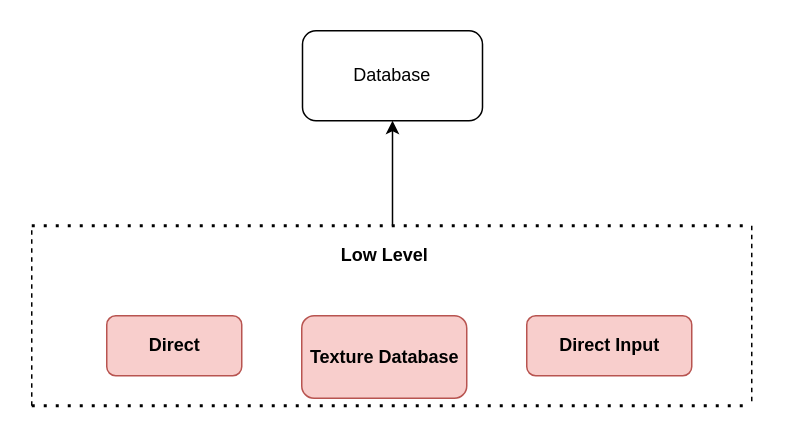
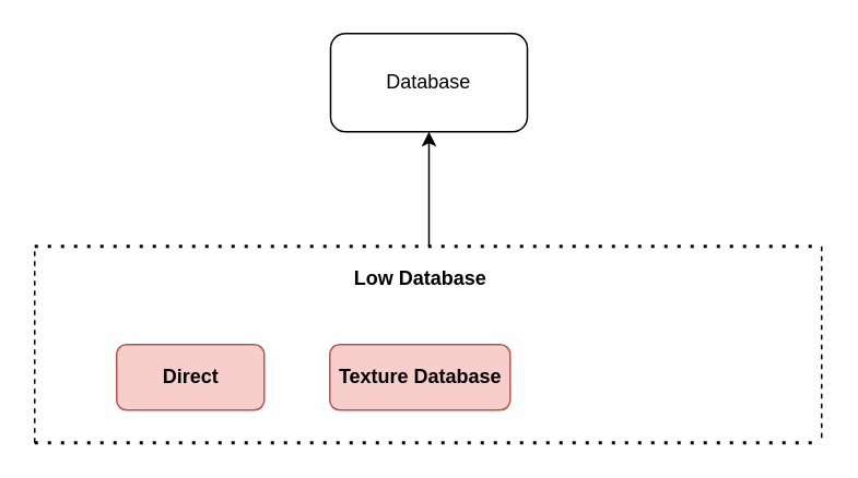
  <mxCell id="0" />
  <mxCell id="1" parent="0" />
  <mxCell id="2" value="&lt;div&gt;Database&lt;/div&gt;" style="rounded=1;whiteSpace=wrap;html=1;" vertex="1" parent="1"><mxGeometry x="201" y="20" width="120" height="60" as="geometry" /></mxCell>
  <mxCell id="3" value="&lt;b&gt;Direct&lt;/b&gt;" style="rounded=1;whiteSpace=wrap;html=1;fillColor=#f8cecc;strokeColor=#b85450;" vertex="1" parent="1"><mxGeometry x="70.5" y="210" width="90" height="40" as="geometry" /></mxCell>
  <mxCell id="4" value="" style="endArrow=none;dashed=1;html=1;" edge="1" parent="1"><mxGeometry width="50" height="50" relative="1" as="geometry"><mxPoint x="20.5" y="270" as="sourcePoint" /><mxPoint x="20.5" y="150" as="targetPoint" /></mxGeometry></mxCell>
- <mxCell id="5" value="&lt;b&gt;Texture Database&lt;br&gt;&lt;/b&gt;" style="rounded=1;whiteSpace=wrap;html=1;fillColor=#f8cecc;strokeColor=#b85450;" vertex="1" parent="1"><mxGeometry x="200.5" y="210" width="110" height="55" as="geometry" /></mxCell>
- <mxCell id="6" value="&lt;b&gt;Direct Input&lt;br&gt;&lt;/b&gt;" style="rounded=1;whiteSpace=wrap;html=1;fillColor=#f8cecc;strokeColor=#b85450;" vertex="1" parent="1"><mxGeometry x="350.5" y="210" width="110" height="40" as="geometry" /></mxCell>
+ <mxCell id="5" value="&lt;b&gt;Texture Database&lt;br&gt;&lt;/b&gt;" style="rounded=1;whiteSpace=wrap;html=1;fillColor=#f8cecc;strokeColor=#b85450;" vertex="1" parent="1"><mxGeometry x="200.5" y="210" width="110" height="40" as="geometry" /></mxCell>
  <mxCell id="7" value="" style="endArrow=none;dashed=1;html=1;dashPattern=1 3;strokeWidth=2;" edge="1" parent="1"><mxGeometry width="50" height="50" relative="1" as="geometry"><mxPoint x="20.5" y="270" as="sourcePoint" /><mxPoint x="500.5" y="270" as="targetPoint" /></mxGeometry></mxCell>
  <mxCell id="8" value="" style="endArrow=none;dashed=1;html=1;" edge="1" parent="1"><mxGeometry width="50" height="50" relative="1" as="geometry"><mxPoint x="500.5" y="150" as="sourcePoint" /><mxPoint x="500.5" y="270" as="targetPoint" /></mxGeometry></mxCell>
  <mxCell id="9" value="" style="endArrow=none;dashed=1;html=1;dashPattern=1 3;strokeWidth=2;" edge="1" parent="1"><mxGeometry width="50" height="50" relative="1" as="geometry"><mxPoint x="20.5" y="150" as="sourcePoint" /><mxPoint x="500.5" y="150" as="targetPoint" /></mxGeometry></mxCell>
- <mxCell id="10" value="&lt;b&gt;Low Level&lt;/b&gt;" style="text;html=1;strokeColor=none;fillColor=none;align=center;verticalAlign=middle;whiteSpace=wrap;rounded=0;" vertex="1" parent="1"><mxGeometry x="175.5" y="160" width="160" height="20" as="geometry" /></mxCell>
+ <mxCell id="10" value="&lt;b&gt;Low Database&lt;/b&gt;" style="text;html=1;strokeColor=none;fillColor=none;align=center;verticalAlign=middle;whiteSpace=wrap;rounded=0;" vertex="1" parent="1"><mxGeometry x="175.5" y="160" width="160" height="20" as="geometry" /></mxCell>
  <mxCell id="11" value="" style="endArrow=classic;html=1;entryX=0.5;entryY=1;entryDx=0;entryDy=0;" edge="1" parent="1" target="2"><mxGeometry width="50" height="50" relative="1" as="geometry"><mxPoint x="261" y="150" as="sourcePoint" /><mxPoint x="211" y="290" as="targetPoint" /></mxGeometry></mxCell>
